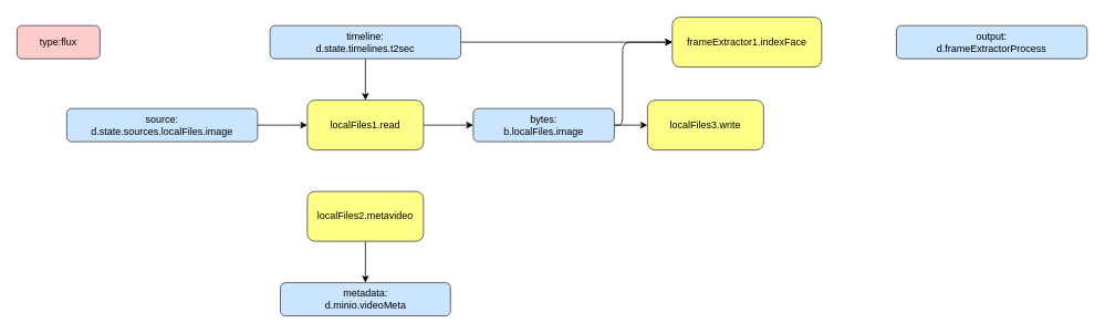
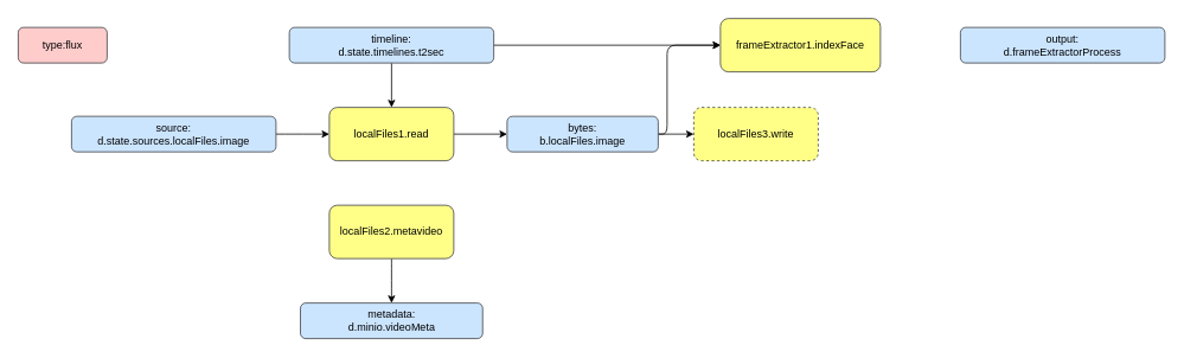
  <mxCell id="0" />
  <mxCell id="1" parent="0" />
  <mxCell id="2" style="edgeStyle=none;html=1;entryX=0.5;entryY=0;entryDx=0;entryDy=0;exitX=0.5;exitY=1;exitDx=0;exitDy=0;" parent="1" source="8" target="4" edge="1"><mxGeometry relative="1" as="geometry"><mxPoint x="450" y="-30" as="targetPoint" /><Array as="points"><mxPoint x="440" y="120" /></Array><mxPoint x="581.961" y="39.806" as="sourcePoint" /></mxGeometry></mxCell>
  <mxCell id="3" style="edgeStyle=none;html=1;entryX=0;entryY=0.5;entryDx=0;entryDy=0;" parent="1" source="4" target="11" edge="1"><mxGeometry relative="1" as="geometry"><Array as="points" /><mxPoint x="670" y="170" as="targetPoint" /></mxGeometry></mxCell>
  <mxCell id="4" value="localFiles1.read" style="rounded=1;whiteSpace=wrap;fillColor=#ffff88;strokeColor=#36393d;fontColor=#000000;" parent="1" vertex="1"><mxGeometry x="370" y="120" width="140" height="60" as="geometry" /></mxCell>
  <mxCell id="5" style="edgeStyle=none;html=1;entryX=0;entryY=0.5;entryDx=0;entryDy=0;exitX=1;exitY=0.5;exitDx=0;exitDy=0;" parent="1" source="6" target="4" edge="1"><mxGeometry relative="1" as="geometry"><mxPoint x="510" y="110" as="targetPoint" /><Array as="points"><mxPoint x="330" y="150" /></Array><mxPoint x="350" y="110" as="sourcePoint" /></mxGeometry></mxCell>
  <mxCell id="6" value="source:&#10;d.state.sources.localFiles.image" style="rounded=1;whiteSpace=wrap;fillColor=#cce5ff;strokeColor=#36393d;fontColor=#000000;" parent="1" vertex="1"><mxGeometry x="80" y="130" width="230" height="40" as="geometry" /></mxCell>
  <mxCell id="7" style="edgeStyle=none;html=1;" parent="1" source="8" target="14" edge="1"><mxGeometry relative="1" as="geometry" /></mxCell>
  <mxCell id="8" value="timeline:&#10;d.state.timelines.t2sec" style="rounded=1;whiteSpace=wrap;fillColor=#cce5ff;strokeColor=#36393d;fontColor=#000000;" parent="1" vertex="1"><mxGeometry x="325" y="30" width="230" height="40" as="geometry" /></mxCell>
  <mxCell id="9" style="edgeStyle=none;html=1;" parent="1" source="11" target="13" edge="1"><mxGeometry relative="1" as="geometry" /></mxCell>
  <mxCell id="10" style="edgeStyle=none;html=1;entryX=0;entryY=0.5;entryDx=0;entryDy=0;" parent="1" source="11" target="14" edge="1"><mxGeometry relative="1" as="geometry"><Array as="points"><mxPoint x="750" y="150" /><mxPoint x="750" y="50" /></Array></mxGeometry></mxCell>
  <mxCell id="11" value="bytes:&#10;b.localFiles.image" style="rounded=1;whiteSpace=wrap;fillColor=#cce5ff;strokeColor=#36393d;fontColor=#000000;" parent="1" vertex="1"><mxGeometry x="570" y="130" width="170" height="40" as="geometry" /></mxCell>
  <mxCell id="12" value="type:flux" style="rounded=1;whiteSpace=wrap;fillColor=#ffcccc;strokeColor=#36393d;fontColor=#000000;" parent="1" vertex="1"><mxGeometry x="20" y="30" width="100" height="40" as="geometry" /></mxCell>
- <mxCell id="13" value="localFiles3.write" style="rounded=1;whiteSpace=wrap;fillColor=#ffff88;strokeColor=#36393d;fontColor=#000000;" parent="1" vertex="1"><mxGeometry x="780" y="120" width="140" height="60" as="geometry" /></mxCell>
+ <mxCell id="13" value="localFiles3.write" style="rounded=1;whiteSpace=wrap;fillColor=#ffff88;strokeColor=#36393d;fontColor=#000000;dashed=1;" parent="1" vertex="1"><mxGeometry x="780" y="120" width="140" height="60" as="geometry" /></mxCell>
  <mxCell id="14" value="frameExtractor1.indexFace" style="rounded=1;whiteSpace=wrap;fillColor=#ffff88;strokeColor=#36393d;fontColor=#000000;" parent="1" vertex="1"><mxGeometry x="810" y="20" width="180" height="60" as="geometry" /></mxCell>
  <mxCell id="15" style="edgeStyle=orthogonalEdgeStyle;curved=1;html=1;" parent="1" source="16" target="17" edge="1"><mxGeometry relative="1" as="geometry" /></mxCell>
  <mxCell id="16" value="localFiles2.metavideo" style="rounded=1;whiteSpace=wrap;fillColor=#ffff88;strokeColor=#36393d;fontColor=#000000;" parent="1" vertex="1"><mxGeometry x="370" y="230" width="140" height="60" as="geometry" /></mxCell>
  <mxCell id="17" value="metadata:&#10;d.minio.videoMeta" style="rounded=1;whiteSpace=wrap;fillColor=#cce5ff;strokeColor=#36393d;fontColor=#000000;" parent="1" vertex="1"><mxGeometry x="337.5" y="340" width="205" height="40" as="geometry" /></mxCell>
  <mxCell id="18" value="output:&#10;d.frameExtractorProcess" style="rounded=1;whiteSpace=wrap;fillColor=#cce5ff;strokeColor=#36393d;fontColor=#000000;" parent="1" vertex="1"><mxGeometry x="1080" y="30" width="230" height="40" as="geometry" /></mxCell>
